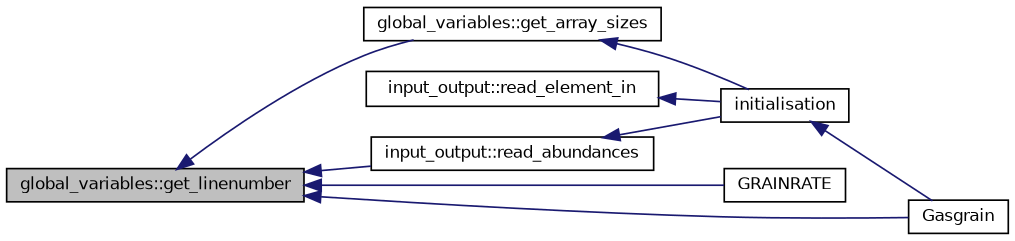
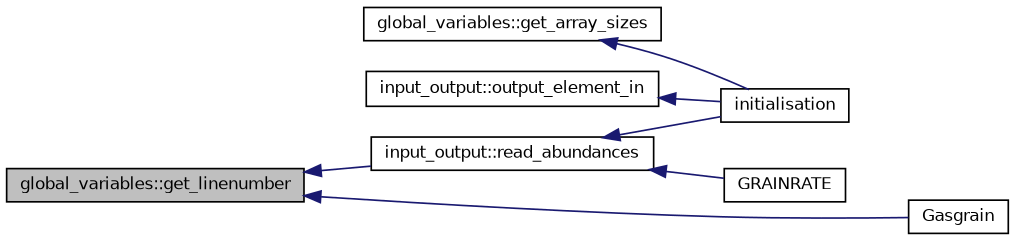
  digraph {
    rankdir=LR
    node [color=black fillcolor=white fontname=Helvetica fontsize=10 shape=record style=filled]
    edge [color=midnightblue dir=back fontname=Helvetica fontsize=10 labelfontname=Helvetica labelfontsize=10 style=solid]
    n1 [fillcolor=grey75 fontcolor=black height=0.2 label="global_variables::get_linenumber" width=0.4]
    n2 [height=0.2 label="global_variables::get_array_sizes" width=0.4]
    n3 [height=0.2 label=GRAINRATE width=0.4]
    n4 [height=0.2 label="input_output::read_abundances" width=0.4]
    n5 [height=0.2 label=Gasgrain width=0.4]
    n6 [height=0.2 label=initialisation width=0.4]
-   n7 [height=0.2 label="input_output::read_element_in" width=0.4]
-   n1 -> n2
-   n1 -> n3
+   n7 [height=0.2 label="input_output::output_element_in" width=0.4]
+   n4 -> n3
    n1 -> n4
    n1 -> n5
    n2 -> n6
    n4 -> n6
-   n6 -> n5
    n7 -> n6
  }
